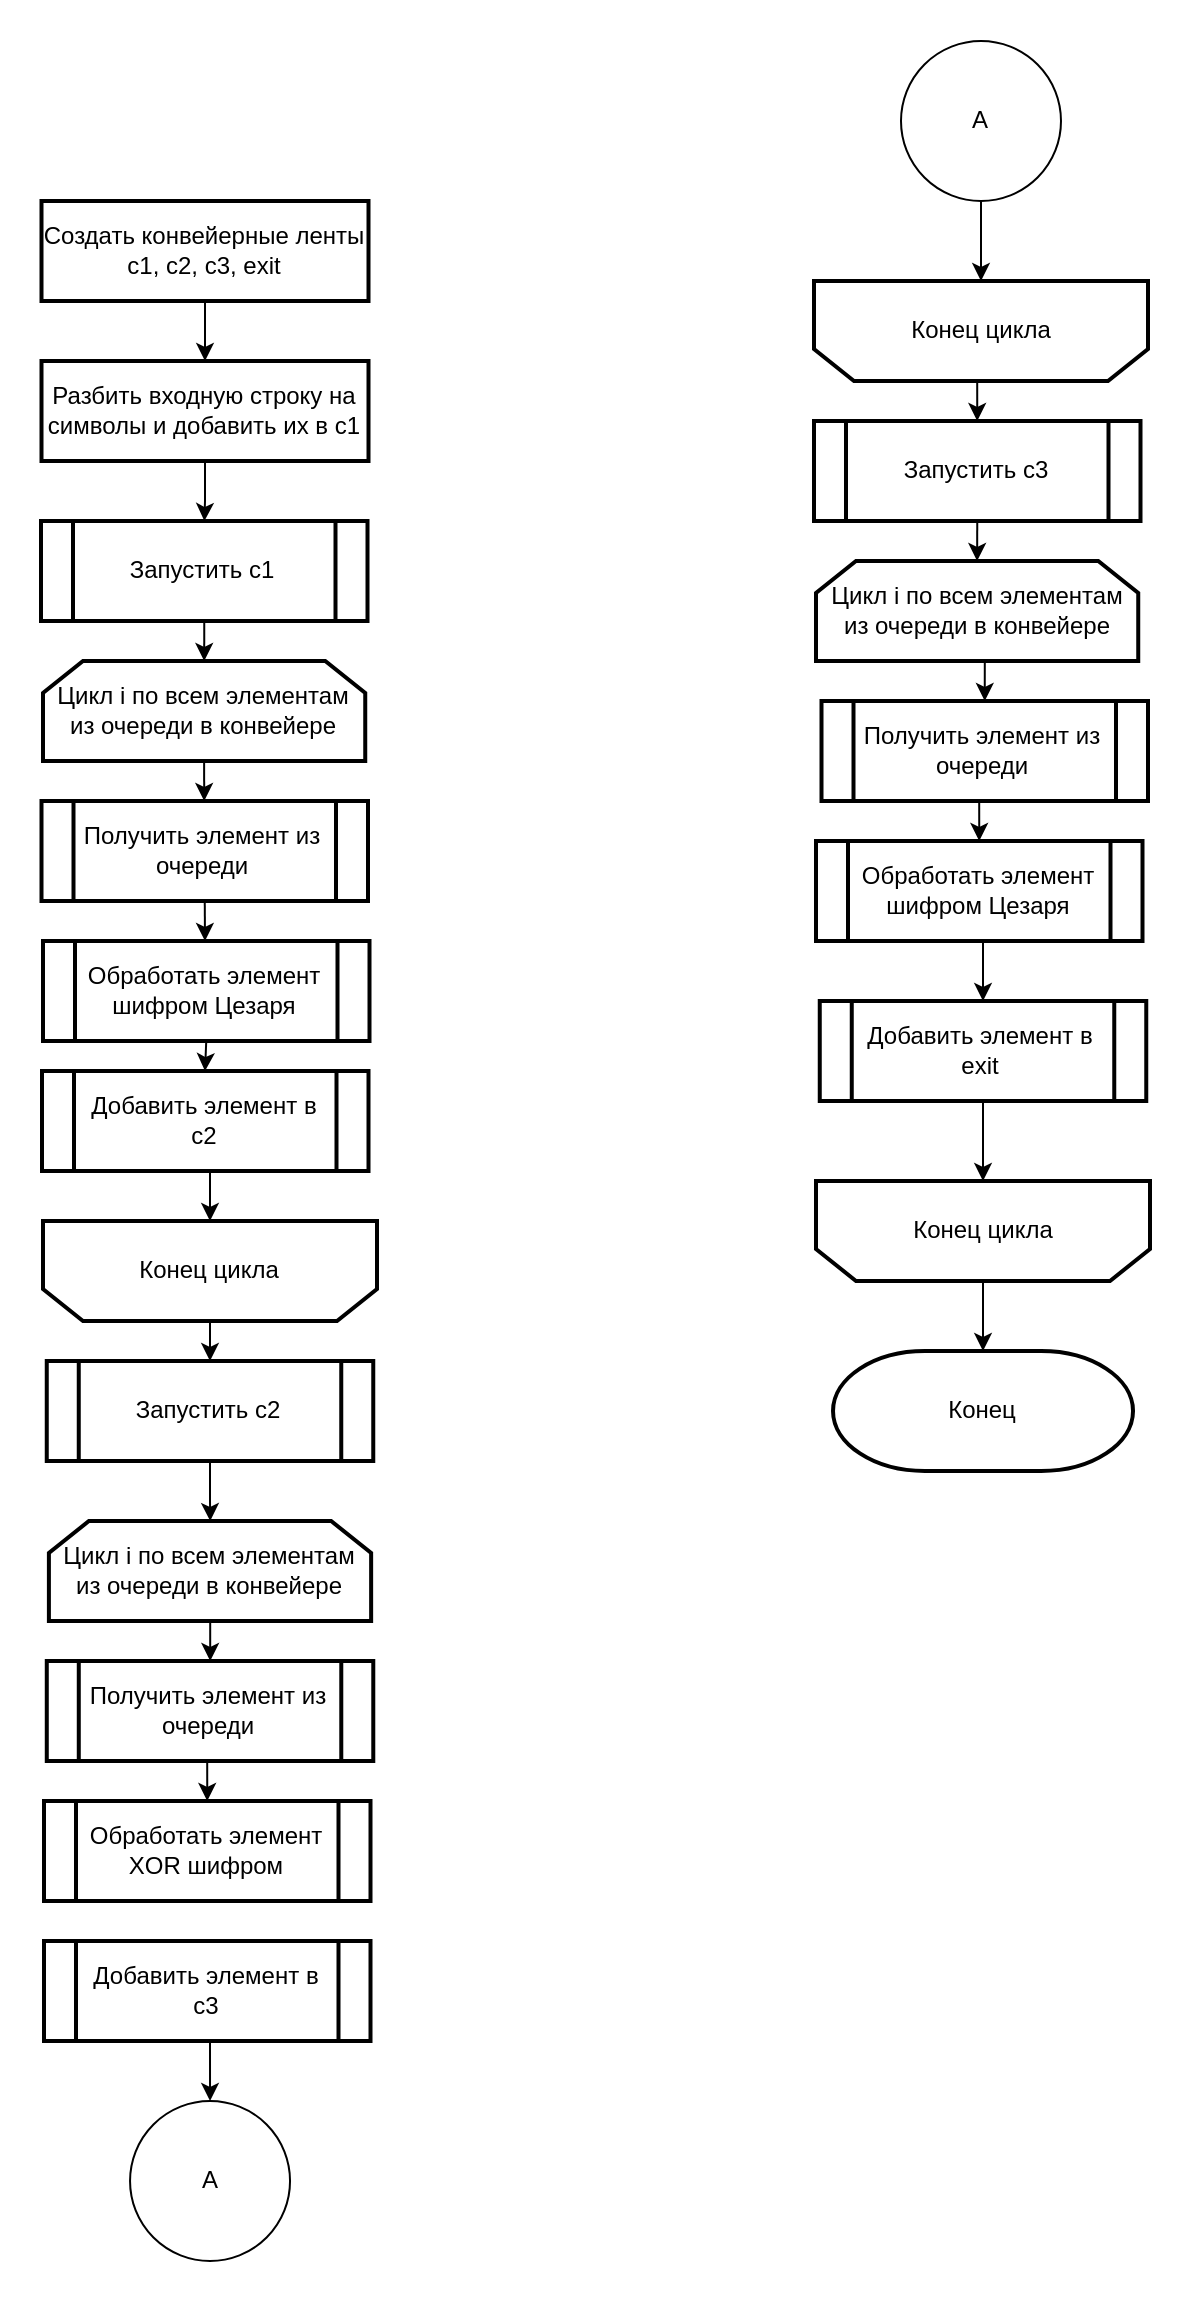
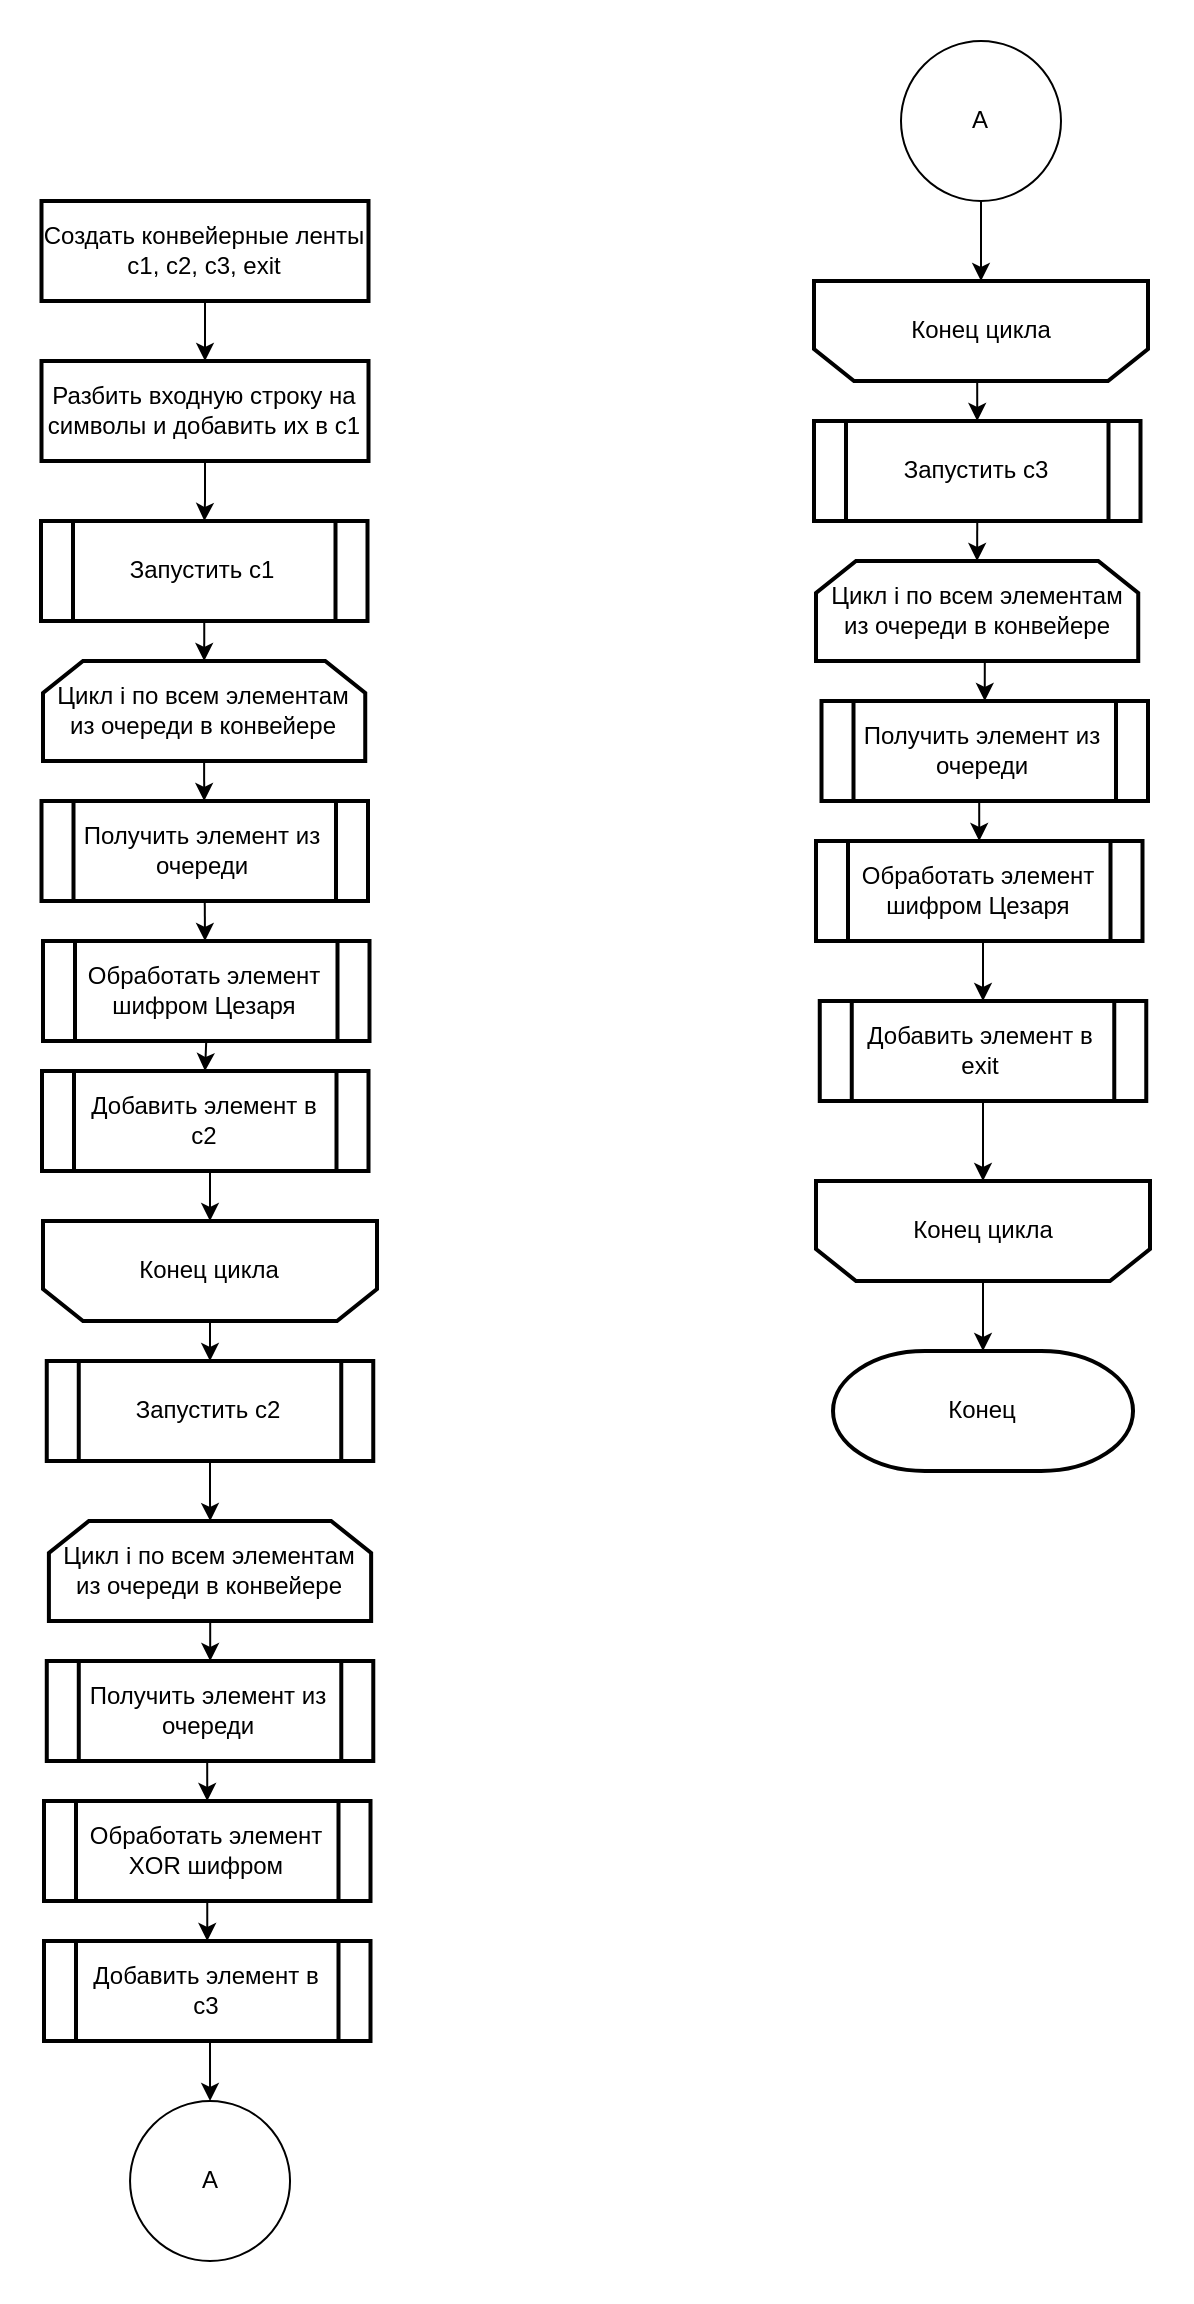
  <mxCell id="0" />
  <mxCell id="1" parent="0" />
  <mxCell id="2" style="edgeStyle=orthogonalEdgeStyle;rounded=0;orthogonalLoop=1;jettySize=auto;html=1;exitX=0.5;exitY=1;exitDx=0;exitDy=0;entryX=0.5;entryY=0;entryDx=0;entryDy=0;" parent="1" source="3" target="5" edge="1"><mxGeometry relative="1" as="geometry" /></mxCell>
  <mxCell id="3" value="Создать конвейерные ленты c1, c2, c3, exit" style="rounded=0;whiteSpace=wrap;html=1;absoluteArcSize=1;arcSize=14;strokeWidth=2;" parent="1" vertex="1"><mxGeometry x="20.25" y="100" width="163.5" height="50" as="geometry" /></mxCell>
  <mxCell id="4" style="edgeStyle=orthogonalEdgeStyle;rounded=0;orthogonalLoop=1;jettySize=auto;html=1;exitX=0.5;exitY=1;exitDx=0;exitDy=0;" parent="1" source="5" target="7" edge="1"><mxGeometry relative="1" as="geometry" /></mxCell>
  <mxCell id="5" value="Разбить входную строку на символы и добавить их в c1" style="rounded=0;whiteSpace=wrap;html=1;absoluteArcSize=1;arcSize=14;strokeWidth=2;" parent="1" vertex="1"><mxGeometry x="20.25" y="180" width="163.5" height="50" as="geometry" /></mxCell>
  <mxCell id="6" style="edgeStyle=orthogonalEdgeStyle;rounded=0;orthogonalLoop=1;jettySize=auto;html=1;exitX=0.5;exitY=1;exitDx=0;exitDy=0;" parent="1" source="7" target="11" edge="1"><mxGeometry relative="1" as="geometry" /></mxCell>
  <mxCell id="7" value="Запустить c1" style="shape=process;whiteSpace=wrap;html=1;backgroundOutline=1;strokeWidth=2;" parent="1" vertex="1"><mxGeometry x="20" y="260" width="163.25" height="50" as="geometry" /></mxCell>
  <mxCell id="8" style="edgeStyle=orthogonalEdgeStyle;rounded=0;orthogonalLoop=1;jettySize=auto;html=1;exitX=0.5;exitY=0;exitDx=0;exitDy=0;" parent="1" source="9" target="19" edge="1"><mxGeometry relative="1" as="geometry" /></mxCell>
  <mxCell id="9" value="Конец цикла" style="shape=loopLimit;whiteSpace=wrap;html=1;strokeWidth=2;direction=west;" parent="1" vertex="1"><mxGeometry x="21" y="610" width="167" height="50" as="geometry" /></mxCell>
  <mxCell id="10" style="edgeStyle=orthogonalEdgeStyle;rounded=0;orthogonalLoop=1;jettySize=auto;html=1;exitX=0.5;exitY=1;exitDx=0;exitDy=0;" parent="1" source="11" target="13" edge="1"><mxGeometry relative="1" as="geometry" /></mxCell>
  <mxCell id="11" value="Цикл i по всем элементам из очереди в конвейере" style="shape=loopLimit;whiteSpace=wrap;html=1;strokeWidth=2;direction=east;" parent="1" vertex="1"><mxGeometry x="21" y="330" width="161.12" height="50" as="geometry" /></mxCell>
  <mxCell id="12" style="rounded=0;orthogonalLoop=1;jettySize=auto;html=1;exitX=0.5;exitY=1;exitDx=0;exitDy=0;entryX=0.5;entryY=0;entryDx=0;entryDy=0;edgeStyle=elbowEdgeStyle;" parent="1" source="13" target="15" edge="1"><mxGeometry relative="1" as="geometry" /></mxCell>
  <mxCell id="13" value="Получить элемент из очереди" style="shape=process;whiteSpace=wrap;html=1;backgroundOutline=1;strokeWidth=2;" parent="1" vertex="1"><mxGeometry x="20.25" y="400" width="163.25" height="50" as="geometry" /></mxCell>
  <mxCell id="14" style="edgeStyle=elbowEdgeStyle;rounded=0;orthogonalLoop=1;jettySize=auto;html=1;exitX=0.5;exitY=1;exitDx=0;exitDy=0;entryX=0.5;entryY=0;entryDx=0;entryDy=0;" parent="1" source="15" target="17" edge="1"><mxGeometry relative="1" as="geometry" /></mxCell>
  <mxCell id="15" value="Обработать элемент шифром Цезаря" style="shape=process;whiteSpace=wrap;html=1;backgroundOutline=1;strokeWidth=2;" parent="1" vertex="1"><mxGeometry x="21" y="470" width="163.25" height="50" as="geometry" /></mxCell>
  <mxCell id="16" style="edgeStyle=orthogonalEdgeStyle;rounded=0;orthogonalLoop=1;jettySize=auto;html=1;exitX=0.5;exitY=1;exitDx=0;exitDy=0;entryX=0.5;entryY=1;entryDx=0;entryDy=0;" parent="1" source="17" target="9" edge="1"><mxGeometry relative="1" as="geometry" /></mxCell>
  <mxCell id="17" value="Добавить элемент в c2" style="shape=process;whiteSpace=wrap;html=1;backgroundOutline=1;strokeWidth=2;" parent="1" vertex="1"><mxGeometry x="20.5" y="535" width="163.25" height="50" as="geometry" /></mxCell>
  <mxCell id="18" style="edgeStyle=orthogonalEdgeStyle;rounded=0;orthogonalLoop=1;jettySize=auto;html=1;exitX=0.5;exitY=1;exitDx=0;exitDy=0;" parent="1" source="19" target="23" edge="1"><mxGeometry relative="1" as="geometry" /></mxCell>
  <mxCell id="19" value="Запустить c2" style="shape=process;whiteSpace=wrap;html=1;backgroundOutline=1;strokeWidth=2;" parent="1" vertex="1"><mxGeometry x="22.88" y="680" width="163.25" height="50" as="geometry" /></mxCell>
  <mxCell id="20" style="edgeStyle=orthogonalEdgeStyle;rounded=0;orthogonalLoop=1;jettySize=auto;html=1;exitX=0.5;exitY=0;exitDx=0;exitDy=0;entryX=0.5;entryY=0;entryDx=0;entryDy=0;" parent="1" source="21" target="34" edge="1"><mxGeometry relative="1" as="geometry" /></mxCell>
  <mxCell id="21" value="Конец цикла" style="shape=loopLimit;whiteSpace=wrap;html=1;strokeWidth=2;direction=west;" parent="1" vertex="1"><mxGeometry x="406.5" y="140" width="167" height="50" as="geometry" /></mxCell>
  <mxCell id="22" style="edgeStyle=orthogonalEdgeStyle;rounded=0;orthogonalLoop=1;jettySize=auto;html=1;entryX=0.5;entryY=0;entryDx=0;entryDy=0;" parent="1" source="23" target="25" edge="1"><mxGeometry relative="1" as="geometry" /></mxCell>
  <mxCell id="23" value="Цикл i по всем элементам из очереди в конвейере" style="shape=loopLimit;whiteSpace=wrap;html=1;strokeWidth=2;direction=east;" parent="1" vertex="1"><mxGeometry x="23.95" y="760" width="161.12" height="50" as="geometry" /></mxCell>
  <mxCell id="24" style="edgeStyle=orthogonalEdgeStyle;rounded=0;orthogonalLoop=1;jettySize=auto;html=1;exitX=0.5;exitY=1;exitDx=0;exitDy=0;entryX=0.5;entryY=0;entryDx=0;entryDy=0;" parent="1" source="25" target="27" edge="1"><mxGeometry relative="1" as="geometry" /></mxCell>
  <mxCell id="25" value="Получить элемент из очереди" style="shape=process;whiteSpace=wrap;html=1;backgroundOutline=1;strokeWidth=2;" parent="1" vertex="1"><mxGeometry x="22.89" y="830" width="163.25" height="50" as="geometry" /></mxCell>
+ <mxCell id="26" style="edgeStyle=orthogonalEdgeStyle;rounded=0;orthogonalLoop=1;jettySize=auto;html=1;exitX=0.5;exitY=1;exitDx=0;exitDy=0;entryX=0.5;entryY=0;entryDx=0;entryDy=0;" parent="1" source="27" target="29" edge="1"><mxGeometry relative="1" as="geometry" /></mxCell>
  <mxCell id="27" value="Обработать элемент XOR шифром" style="shape=process;whiteSpace=wrap;html=1;backgroundOutline=1;strokeWidth=2;" parent="1" vertex="1"><mxGeometry x="21.5" y="900" width="163.25" height="50" as="geometry" /></mxCell>
  <mxCell id="28" style="edgeStyle=orthogonalEdgeStyle;rounded=0;orthogonalLoop=1;jettySize=auto;html=1;exitX=0.5;exitY=1;exitDx=0;exitDy=0;entryX=0.5;entryY=0;entryDx=0;entryDy=0;" parent="1" source="29" target="30" edge="1"><mxGeometry relative="1" as="geometry" /></mxCell>
  <mxCell id="29" value="Добавить элемент в c3" style="shape=process;whiteSpace=wrap;html=1;backgroundOutline=1;strokeWidth=2;" parent="1" vertex="1"><mxGeometry x="21.5" y="970" width="163.25" height="50" as="geometry" /></mxCell>
  <mxCell id="30" value="A" style="ellipse;whiteSpace=wrap;html=1;aspect=fixed;" parent="1" vertex="1"><mxGeometry x="64.52" y="1050" width="80" height="80" as="geometry" /></mxCell>
  <mxCell id="31" style="edgeStyle=orthogonalEdgeStyle;rounded=0;orthogonalLoop=1;jettySize=auto;html=1;exitX=0.5;exitY=1;exitDx=0;exitDy=0;entryX=0.5;entryY=1;entryDx=0;entryDy=0;" parent="1" source="32" target="21" edge="1"><mxGeometry relative="1" as="geometry" /></mxCell>
  <mxCell id="32" value="A" style="ellipse;whiteSpace=wrap;html=1;aspect=fixed;" parent="1" vertex="1"><mxGeometry x="450" y="20" width="80" height="80" as="geometry" /></mxCell>
  <mxCell id="33" style="edgeStyle=orthogonalEdgeStyle;rounded=0;orthogonalLoop=1;jettySize=auto;html=1;exitX=0.5;exitY=1;exitDx=0;exitDy=0;entryX=0.5;entryY=0;entryDx=0;entryDy=0;" parent="1" source="34" target="38" edge="1"><mxGeometry relative="1" as="geometry" /></mxCell>
  <mxCell id="34" value="Запустить c3" style="shape=process;whiteSpace=wrap;html=1;backgroundOutline=1;strokeWidth=2;" parent="1" vertex="1"><mxGeometry x="406.5" y="210" width="163.25" height="50" as="geometry" /></mxCell>
  <mxCell id="35" style="edgeStyle=orthogonalEdgeStyle;rounded=0;orthogonalLoop=1;jettySize=auto;html=1;exitX=0.5;exitY=0;exitDx=0;exitDy=0;" parent="1" source="36" target="45" edge="1"><mxGeometry relative="1" as="geometry" /></mxCell>
  <mxCell id="36" value="Конец цикла" style="shape=loopLimit;whiteSpace=wrap;html=1;strokeWidth=2;direction=west;" parent="1" vertex="1"><mxGeometry x="407.5" y="590" width="167" height="50" as="geometry" /></mxCell>
  <mxCell id="37" style="edgeStyle=orthogonalEdgeStyle;rounded=0;orthogonalLoop=1;jettySize=auto;html=1;exitX=0.5;exitY=1;exitDx=0;exitDy=0;entryX=0.5;entryY=0;entryDx=0;entryDy=0;" parent="1" source="38" target="40" edge="1"><mxGeometry relative="1" as="geometry" /></mxCell>
  <mxCell id="38" value="Цикл i по всем элементам из очереди в конвейере" style="shape=loopLimit;whiteSpace=wrap;html=1;strokeWidth=2;direction=east;" parent="1" vertex="1"><mxGeometry x="407.5" y="280" width="161.12" height="50" as="geometry" /></mxCell>
  <mxCell id="39" style="edgeStyle=orthogonalEdgeStyle;rounded=0;orthogonalLoop=1;jettySize=auto;html=1;exitX=0.5;exitY=1;exitDx=0;exitDy=0;entryX=0.5;entryY=0;entryDx=0;entryDy=0;" parent="1" source="40" target="42" edge="1"><mxGeometry relative="1" as="geometry" /></mxCell>
  <mxCell id="40" value="Получить элемент из очереди" style="shape=process;whiteSpace=wrap;html=1;backgroundOutline=1;strokeWidth=2;" parent="1" vertex="1"><mxGeometry x="410.25" y="350" width="163.25" height="50" as="geometry" /></mxCell>
  <mxCell id="41" style="edgeStyle=orthogonalEdgeStyle;rounded=0;orthogonalLoop=1;jettySize=auto;html=1;exitX=0.5;exitY=1;exitDx=0;exitDy=0;entryX=0.5;entryY=0;entryDx=0;entryDy=0;" parent="1" source="42" target="44" edge="1"><mxGeometry relative="1" as="geometry" /></mxCell>
  <mxCell id="42" value="Обработать элемент шифром Цезаря" style="shape=process;whiteSpace=wrap;html=1;backgroundOutline=1;strokeWidth=2;" parent="1" vertex="1"><mxGeometry x="407.5" y="420" width="163.25" height="50" as="geometry" /></mxCell>
  <mxCell id="43" style="edgeStyle=orthogonalEdgeStyle;rounded=0;orthogonalLoop=1;jettySize=auto;html=1;exitX=0.5;exitY=1;exitDx=0;exitDy=0;entryX=0.5;entryY=1;entryDx=0;entryDy=0;" parent="1" source="44" target="36" edge="1"><mxGeometry relative="1" as="geometry" /></mxCell>
  <mxCell id="44" value="Добавить элемент в exit" style="shape=process;whiteSpace=wrap;html=1;backgroundOutline=1;strokeWidth=2;" parent="1" vertex="1"><mxGeometry x="409.38" y="500" width="163.25" height="50" as="geometry" /></mxCell>
  <mxCell id="45" value="Конец" style="strokeWidth=2;html=1;shape=mxgraph.flowchart.terminator;whiteSpace=wrap;" parent="1" vertex="1"><mxGeometry x="416.01" y="675" width="150" height="60" as="geometry" /></mxCell>
